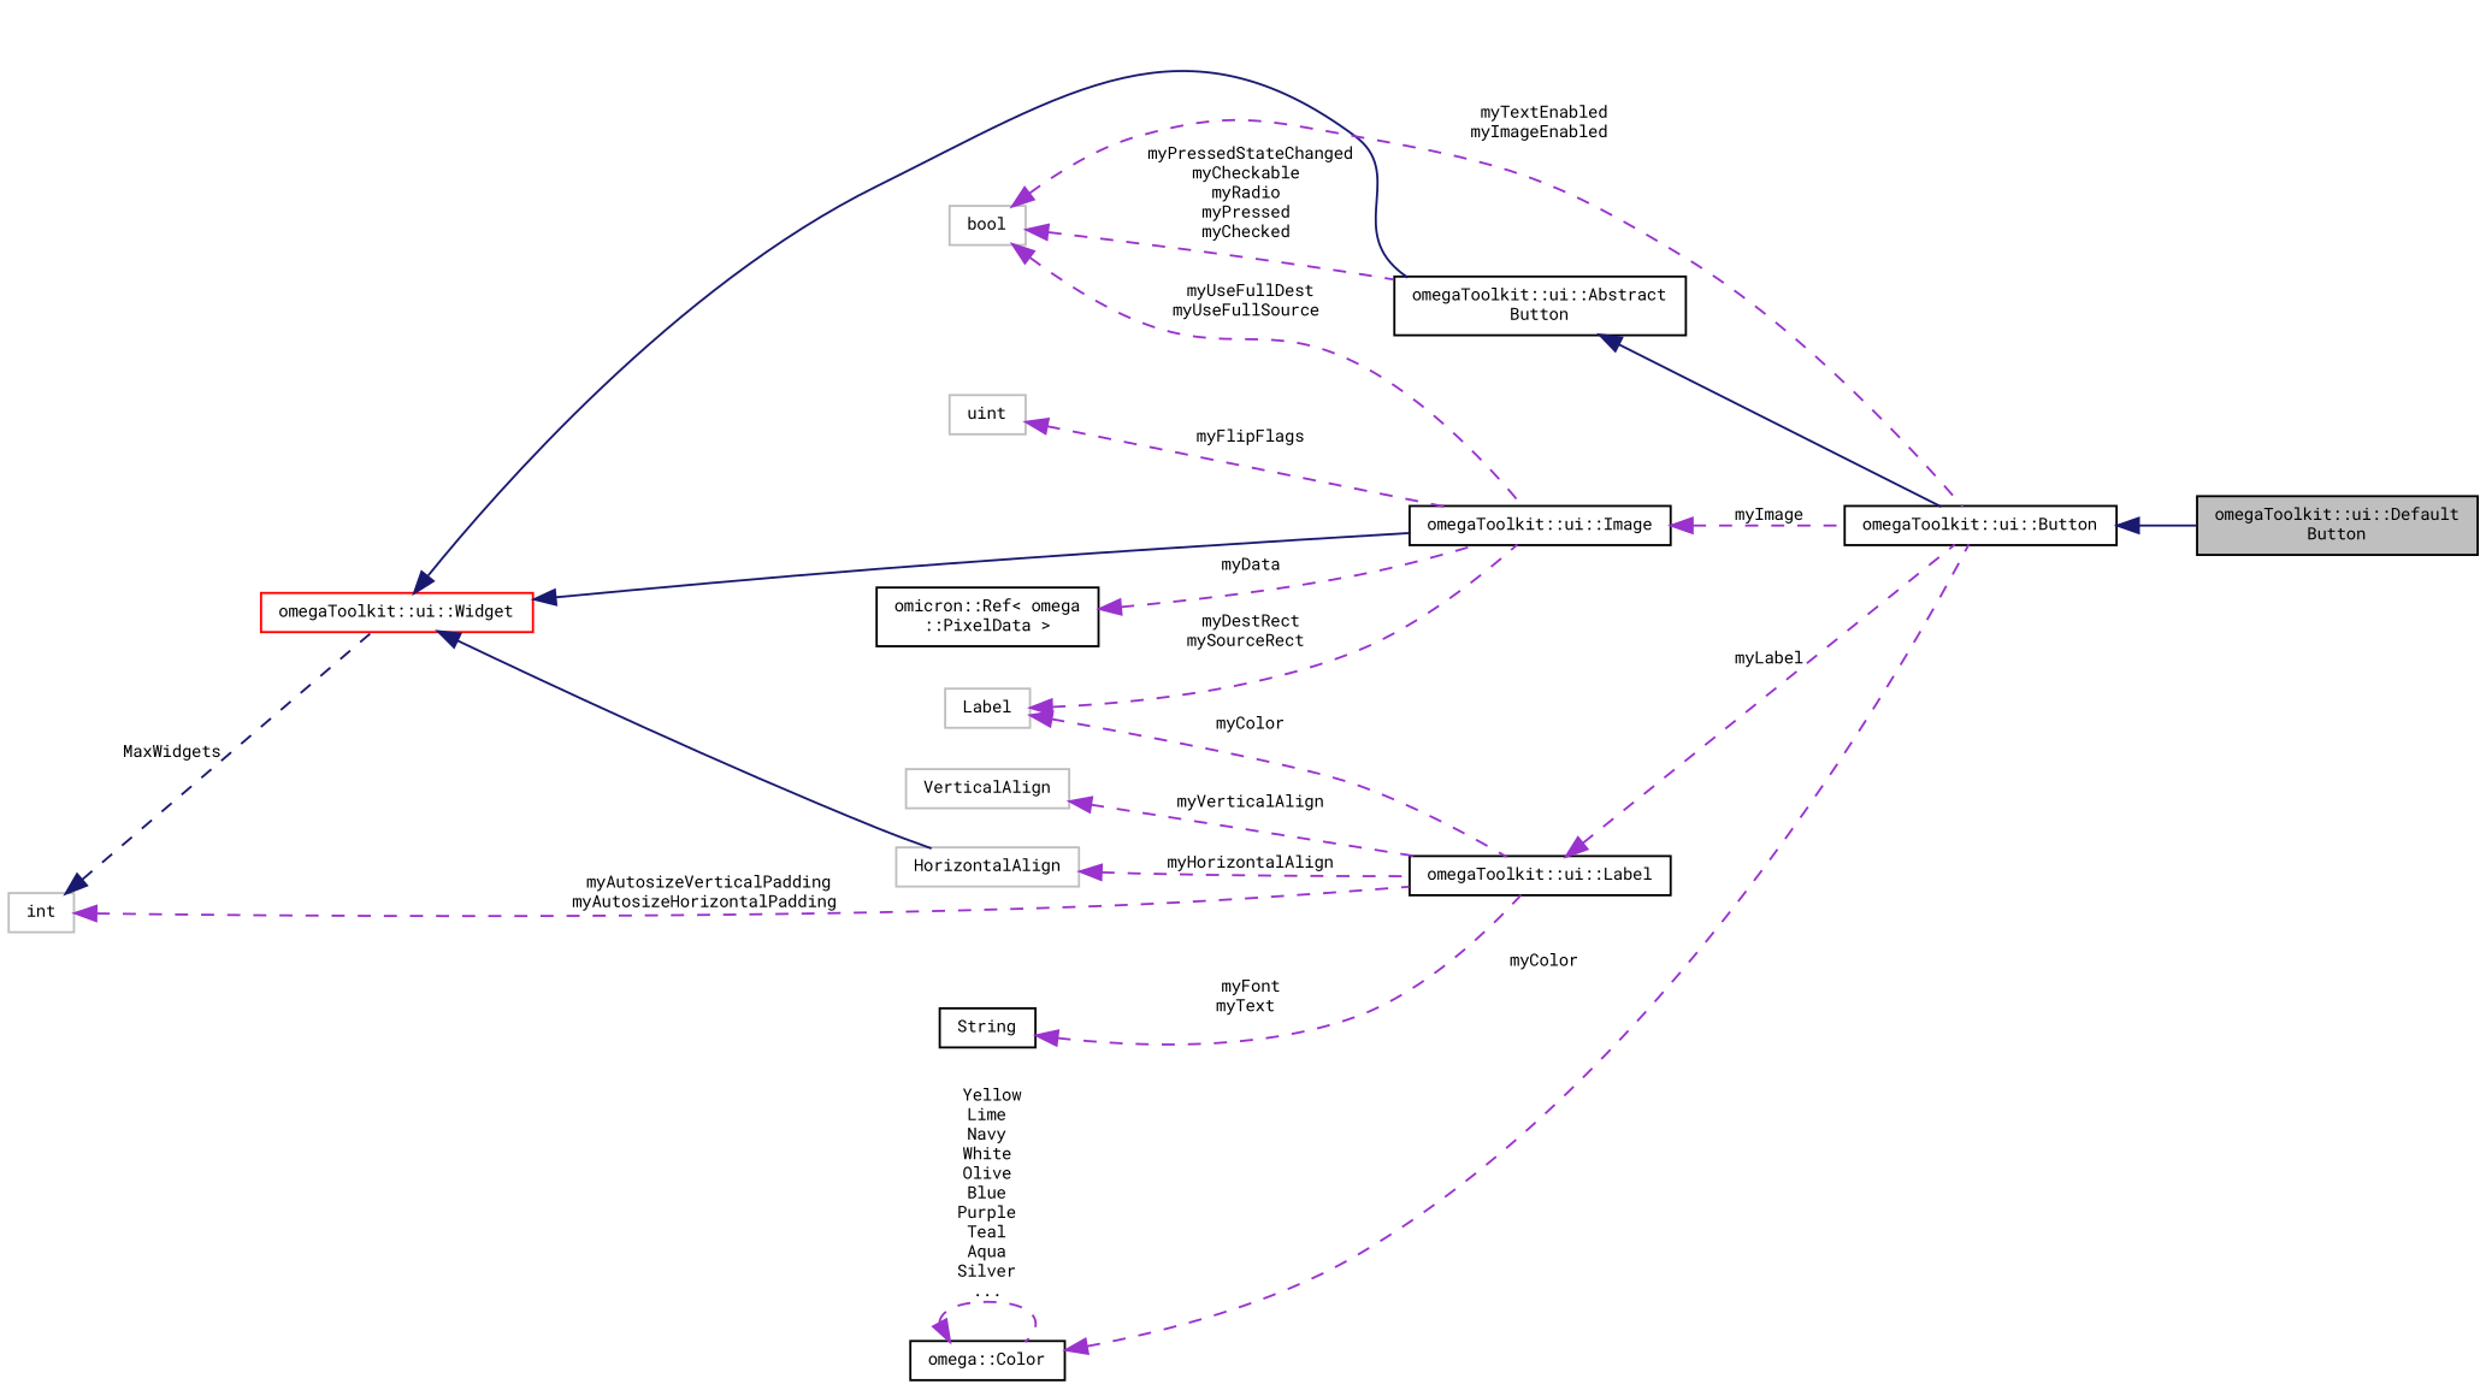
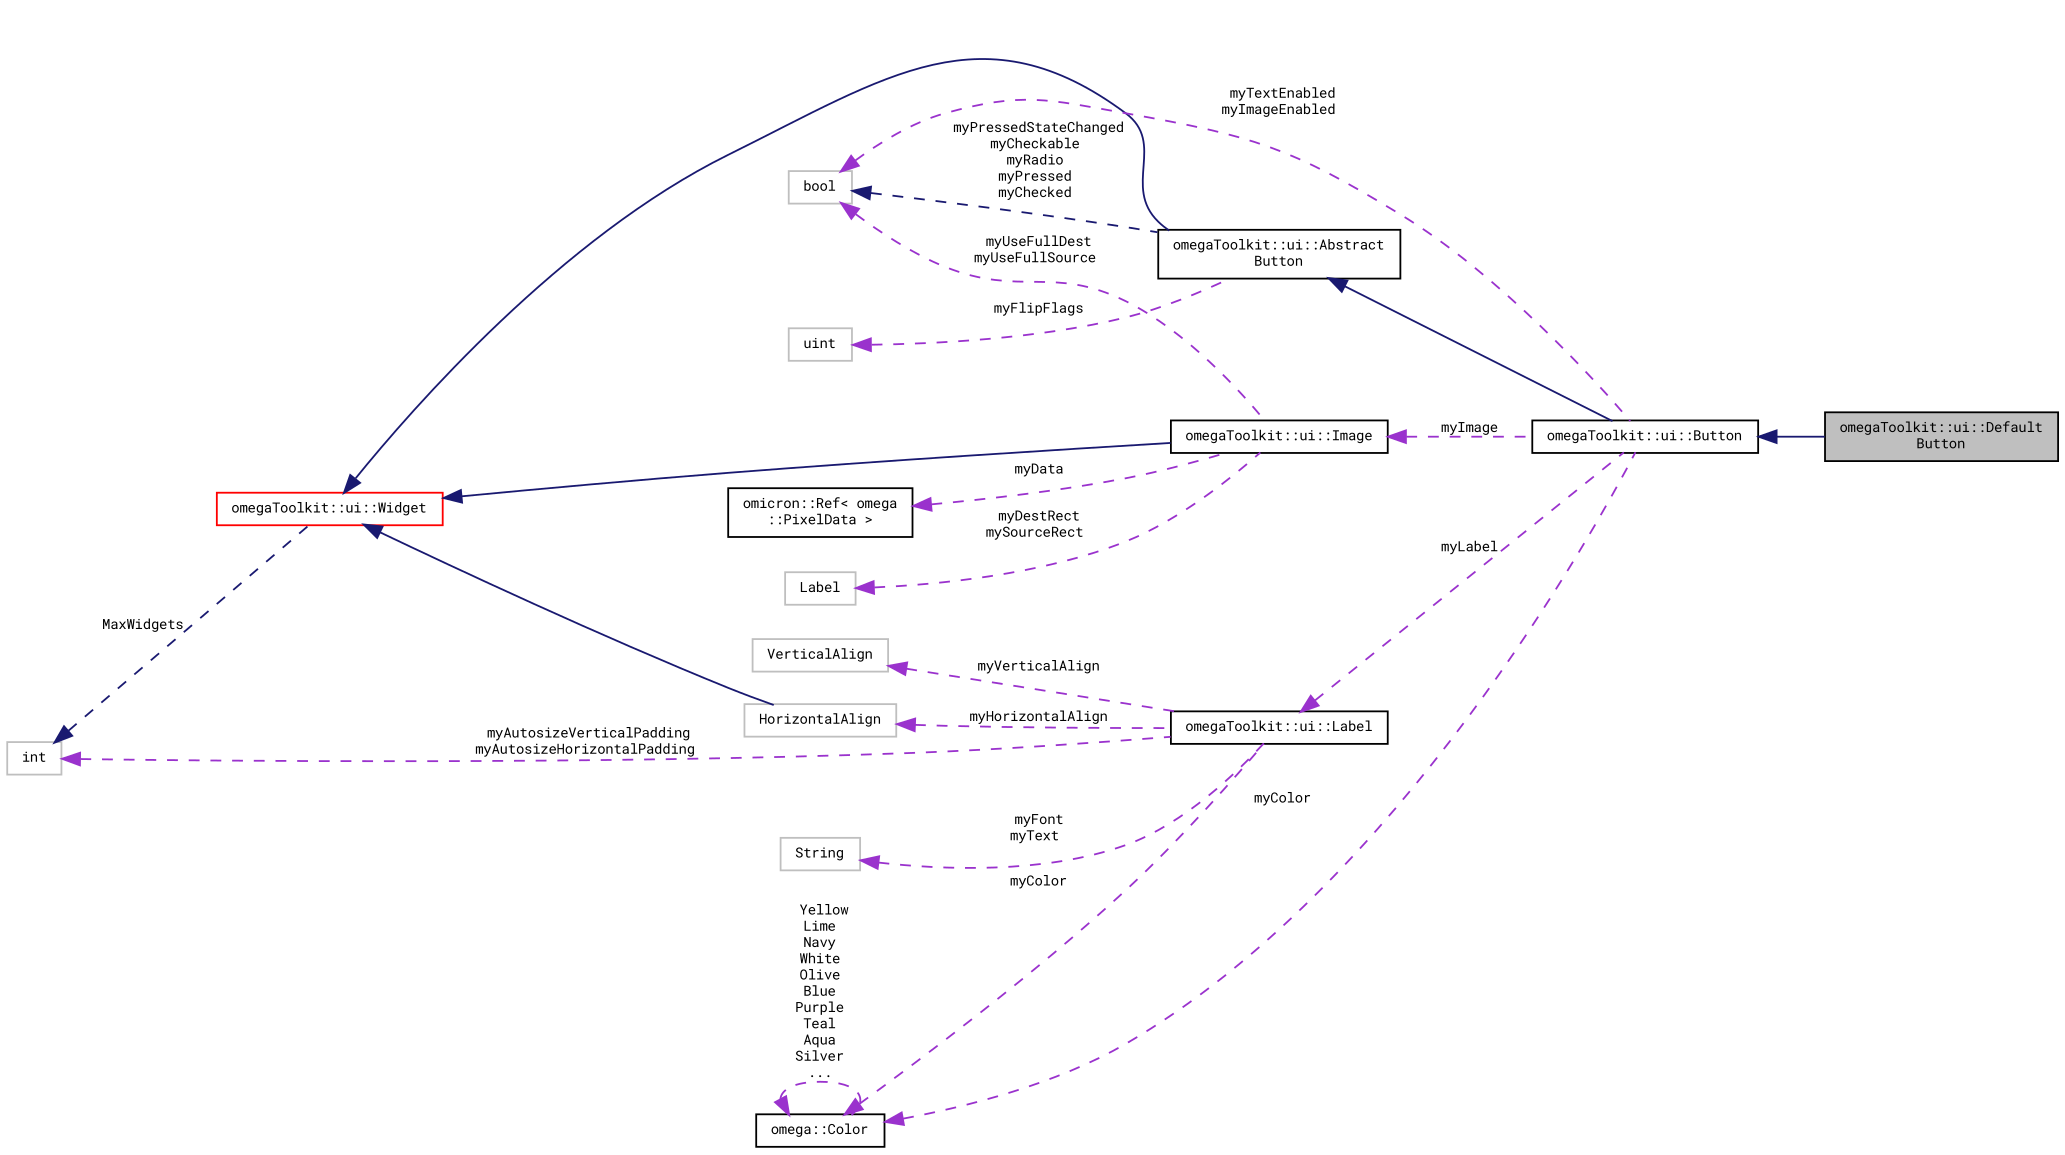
  digraph {
    fontname="Roboto Mono"
    rankdir=LR
    node [color=black fontname="Roboto Mono" fontsize=8 shape=record]
    edge [color=darkorchid3 dir=back fontname="Roboto Mono" fontsize=8 labelfontname="FreeSans.ttf" labelfontsize=8 style=dashed]
    n1 [fillcolor=grey75 fontcolor=black height=0.2 label="omegaToolkit::ui::Default\lButton" style=filled width=0.4]
    n2 [height=0.2 label="omegaToolkit::ui::Button" width=0.4]
    n3 [height=0.2 label="omegaToolkit::ui::Abstract\lButton" width=0.4]
    n4 [color=red height=0.2 label="omegaToolkit::ui::Widget" width=0.4]
    n5 [height=0.2 label="omegaToolkit::ui::Image" width=0.4]
    n6 [color=grey75 height=0.2 label=HorizontalAlign width=0.4]
    n7 [height=0.2 label="omegaToolkit::ui::Label" width=0.4]
    n8 [color=grey75 height=0.2 label=int width=0.4]
    n9 [color=grey75 height=0.2 label=bool width=0.4]
    n10 [color=grey75 height=0.2 label=Label width=0.4]
    n11 [height=0.2 label="omicron::Ref\< omega\l::PixelData \>" width=0.4]
    n12 [color=grey75 height=0.2 label=uint width=0.4]
-   n13 [height=0.2 label=String width=0.4]
+   n13 [color=grey75 height=0.2 label=String width=0.4]
    n14 [color=grey75 height=0.2 label=VerticalAlign width=0.4]
    n15 [height=0.2 label="omega::Color" width=0.4]
    n2 -> n1 [color=midnightblue style=solid]
    n3 -> n2 [color=midnightblue style=solid]
    n4 -> n3 [color=midnightblue style=solid]
    n4 -> n5 [color=midnightblue style=solid]
    n4 -> n6 [color=midnightblue style=solid]
    n5 -> n2 [label=" myImage"]
    n6 -> n7 [label=" myHorizontalAlign"]
    n7 -> n2 [label=" myLabel"]
    n8 -> n4 [color=midnightblue label=" MaxWidgets"]
    n8 -> n7 [label=" myAutosizeVerticalPadding\nmyAutosizeHorizontalPadding"]
    n9 -> n2 [label=" myTextEnabled\nmyImageEnabled"]
-   n9 -> n3 [label=" myPressedStateChanged\nmyCheckable\nmyRadio\nmyPressed\nmyChecked"]
+   n9 -> n3 [color=midnightblue label=" myPressedStateChanged\nmyCheckable\nmyRadio\nmyPressed\nmyChecked"]
    n9 -> n5 [label=" myUseFullDest\nmyUseFullSource"]
    n10 -> n5 [label=" myDestRect\nmySourceRect"]
    n11 -> n5 [label=" myData"]
-   n12 -> n5 [label=" myFlipFlags"]
+   n12 -> n3 [label=" myFlipFlags"]
    n13 -> n7 [label=" myFont\nmyText"]
    n14 -> n7 [label=" myVerticalAlign"]
    n15 -> n2 [label=" myColor"]
-   n10 -> n7 [label=" myColor"]
+   n15 -> n7 [label=" myColor"]
    n15 -> n15 [label=" Yellow\nLime\nNavy\nWhite\nOlive\nBlue\nPurple\nTeal\nAqua\nSilver\n..."]
  }
